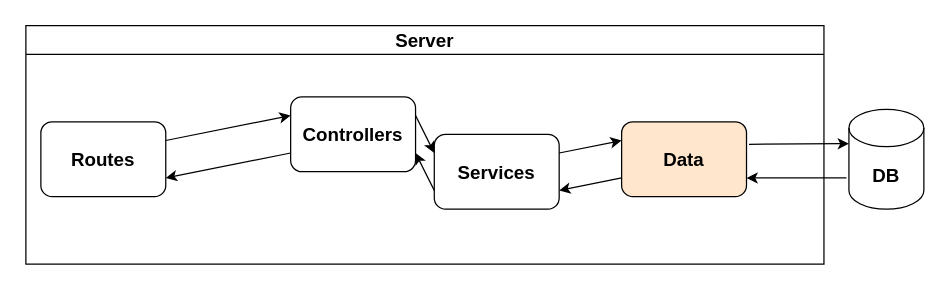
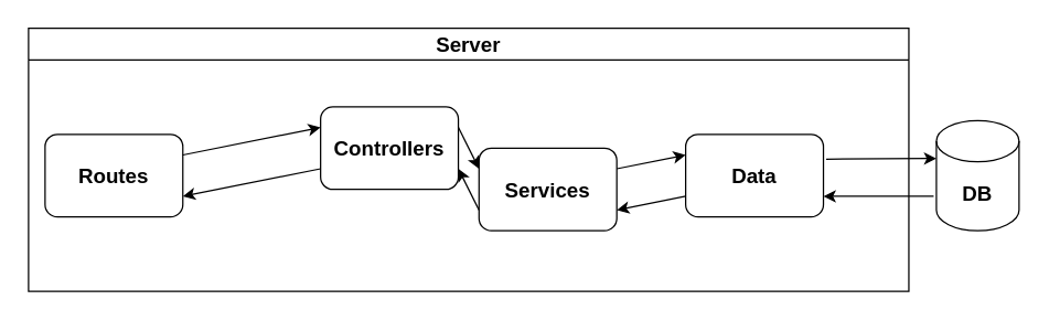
  <mxCell id="0" />
  <mxCell id="1" parent="0" />
  <mxCell id="2" value="&lt;b&gt;&lt;font style=&quot;font-size: 15px;&quot;&gt;Routes&lt;/font&gt;&lt;/b&gt;" style="rounded=1;whiteSpace=wrap;html=1;" vertex="1" parent="1"><mxGeometry x="32" y="97" width="100" height="60" as="geometry" /></mxCell>
  <mxCell id="3" value="&lt;font style=&quot;font-size: 15px;&quot;&gt;&lt;b&gt;DB&lt;/b&gt;&lt;/font&gt;" style="shape=cylinder3;whiteSpace=wrap;html=1;boundedLbl=1;backgroundOutline=1;size=15;" vertex="1" parent="1"><mxGeometry x="679" y="87" width="60" height="80" as="geometry" /></mxCell>
  <mxCell id="4" value="&lt;font size=&quot;1&quot; style=&quot;&quot;&gt;&lt;b style=&quot;font-size: 15px;&quot;&gt;Controllers&lt;/b&gt;&lt;/font&gt;" style="rounded=1;whiteSpace=wrap;html=1;" vertex="1" parent="1"><mxGeometry x="232" y="77" width="100" height="60" as="geometry" /></mxCell>
  <mxCell id="5" value="&lt;font style=&quot;font-size: 15px;&quot;&gt;&lt;b&gt;Services&lt;/b&gt;&lt;/font&gt;" style="rounded=1;whiteSpace=wrap;html=1;" vertex="1" parent="1"><mxGeometry x="347" y="107" width="100" height="60" as="geometry" /></mxCell>
- <mxCell id="6" value="&lt;b&gt;&lt;font style=&quot;font-size: 15px;&quot;&gt;Data&lt;/font&gt;&lt;/b&gt;" style="rounded=1;whiteSpace=wrap;html=1;fillColor=#ffe6cc;" vertex="1" parent="1"><mxGeometry x="497" y="97" width="100" height="60" as="geometry" /></mxCell>
+ <mxCell id="6" value="&lt;b&gt;&lt;font style=&quot;font-size: 15px;&quot;&gt;Data&lt;/font&gt;&lt;/b&gt;" style="rounded=1;whiteSpace=wrap;html=1;" vertex="1" parent="1"><mxGeometry x="497" y="97" width="100" height="60" as="geometry" /></mxCell>
  <mxCell id="7" value="" style="endArrow=classic;html=1;rounded=0;exitX=1;exitY=0.25;exitDx=0;exitDy=0;entryX=0;entryY=0.25;entryDx=0;entryDy=0;" edge="1" parent="1" source="2" target="4"><mxGeometry width="50" height="50" relative="1" as="geometry"><mxPoint x="387" y="417" as="sourcePoint" /><mxPoint x="437" y="367" as="targetPoint" /></mxGeometry></mxCell>
  <mxCell id="8" value="" style="endArrow=classic;html=1;rounded=0;exitX=1;exitY=0.25;exitDx=0;exitDy=0;entryX=0;entryY=0.25;entryDx=0;entryDy=0;" edge="1" parent="1" source="4" target="5"><mxGeometry width="50" height="50" relative="1" as="geometry"><mxPoint x="317" y="197" as="sourcePoint" /><mxPoint x="367" y="197" as="targetPoint" /></mxGeometry></mxCell>
  <mxCell id="9" value="" style="endArrow=classic;html=1;rounded=0;exitX=1;exitY=0.25;exitDx=0;exitDy=0;entryX=0;entryY=0.25;entryDx=0;entryDy=0;" edge="1" parent="1" source="5" target="6"><mxGeometry width="50" height="50" relative="1" as="geometry"><mxPoint x="167" y="132" as="sourcePoint" /><mxPoint x="217" y="132" as="targetPoint" /></mxGeometry></mxCell>
  <mxCell id="10" value="" style="endArrow=classic;html=1;rounded=0;exitX=0;exitY=0.75;exitDx=0;exitDy=0;entryX=1;entryY=0.75;entryDx=0;entryDy=0;" edge="1" parent="1" source="4" target="2"><mxGeometry width="50" height="50" relative="1" as="geometry"><mxPoint x="177" y="142" as="sourcePoint" /><mxPoint x="227" y="142" as="targetPoint" /></mxGeometry></mxCell>
  <mxCell id="11" value="" style="endArrow=classic;html=1;rounded=0;exitX=0;exitY=0.75;exitDx=0;exitDy=0;entryX=1;entryY=0.75;entryDx=0;entryDy=0;" edge="1" parent="1" source="5" target="4"><mxGeometry width="50" height="50" relative="1" as="geometry"><mxPoint x="187" y="152" as="sourcePoint" /><mxPoint x="237" y="152" as="targetPoint" /></mxGeometry></mxCell>
  <mxCell id="12" value="" style="endArrow=classic;html=1;rounded=0;exitX=0;exitY=0.75;exitDx=0;exitDy=0;entryX=1;entryY=0.75;entryDx=0;entryDy=0;" edge="1" parent="1" source="6" target="5"><mxGeometry width="50" height="50" relative="1" as="geometry"><mxPoint x="197" y="162" as="sourcePoint" /><mxPoint x="247" y="162" as="targetPoint" /></mxGeometry></mxCell>
  <mxCell id="13" value="" style="endArrow=classic;html=1;rounded=0;entryX=0;entryY=0;entryDx=0;entryDy=27.5;entryPerimeter=0;" edge="1" parent="1" target="3"><mxGeometry width="50" height="50" relative="1" as="geometry"><mxPoint x="599" y="115" as="sourcePoint" /><mxPoint x="257" y="172" as="targetPoint" /></mxGeometry></mxCell>
  <mxCell id="14" value="" style="endArrow=classic;html=1;rounded=0;entryX=1;entryY=0.75;entryDx=0;entryDy=0;" edge="1" parent="1" target="6"><mxGeometry width="50" height="50" relative="1" as="geometry"><mxPoint x="677" y="142" as="sourcePoint" /><mxPoint x="597" y="117" as="targetPoint" /></mxGeometry></mxCell>
  <mxCell id="15" value="Server" style="swimlane;fontSize=15;" vertex="1" parent="1"><mxGeometry x="20" y="20" width="639" height="191" as="geometry" /></mxCell>
